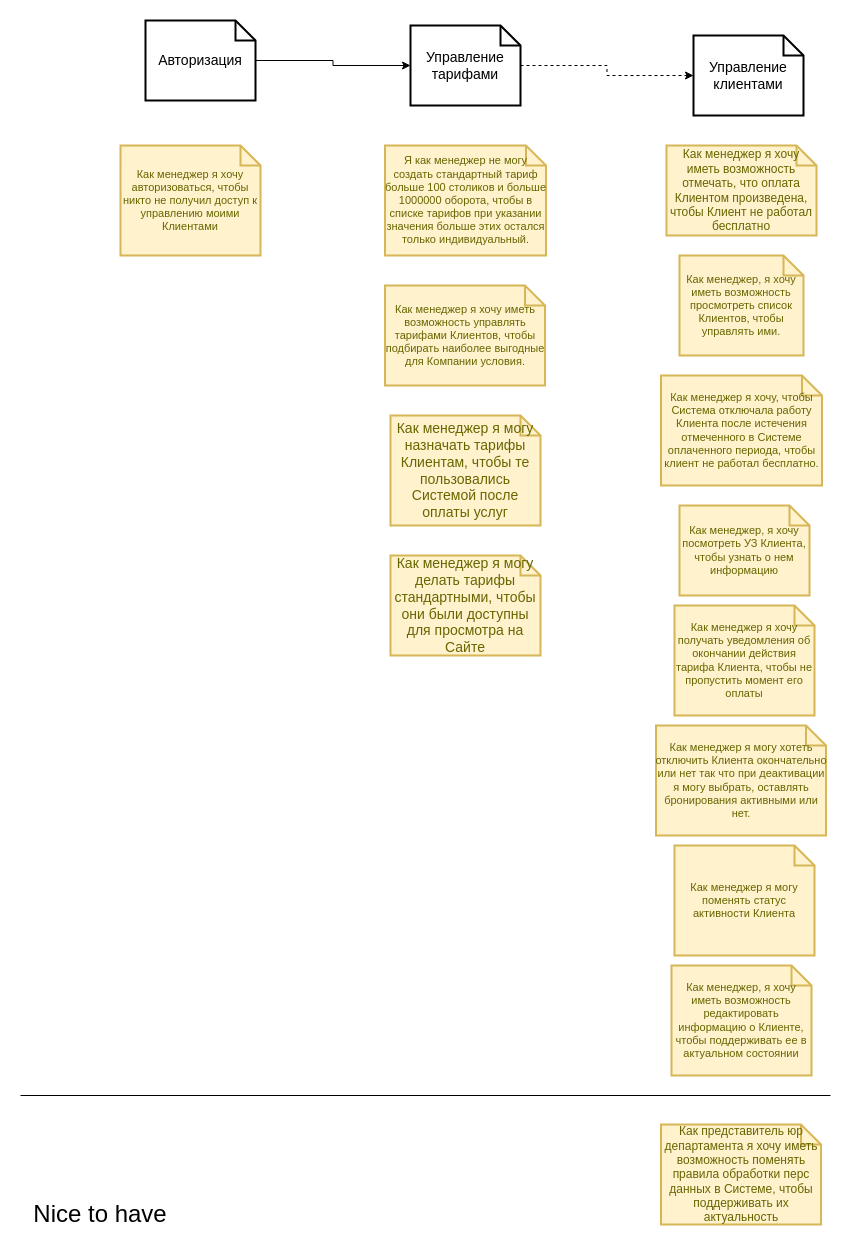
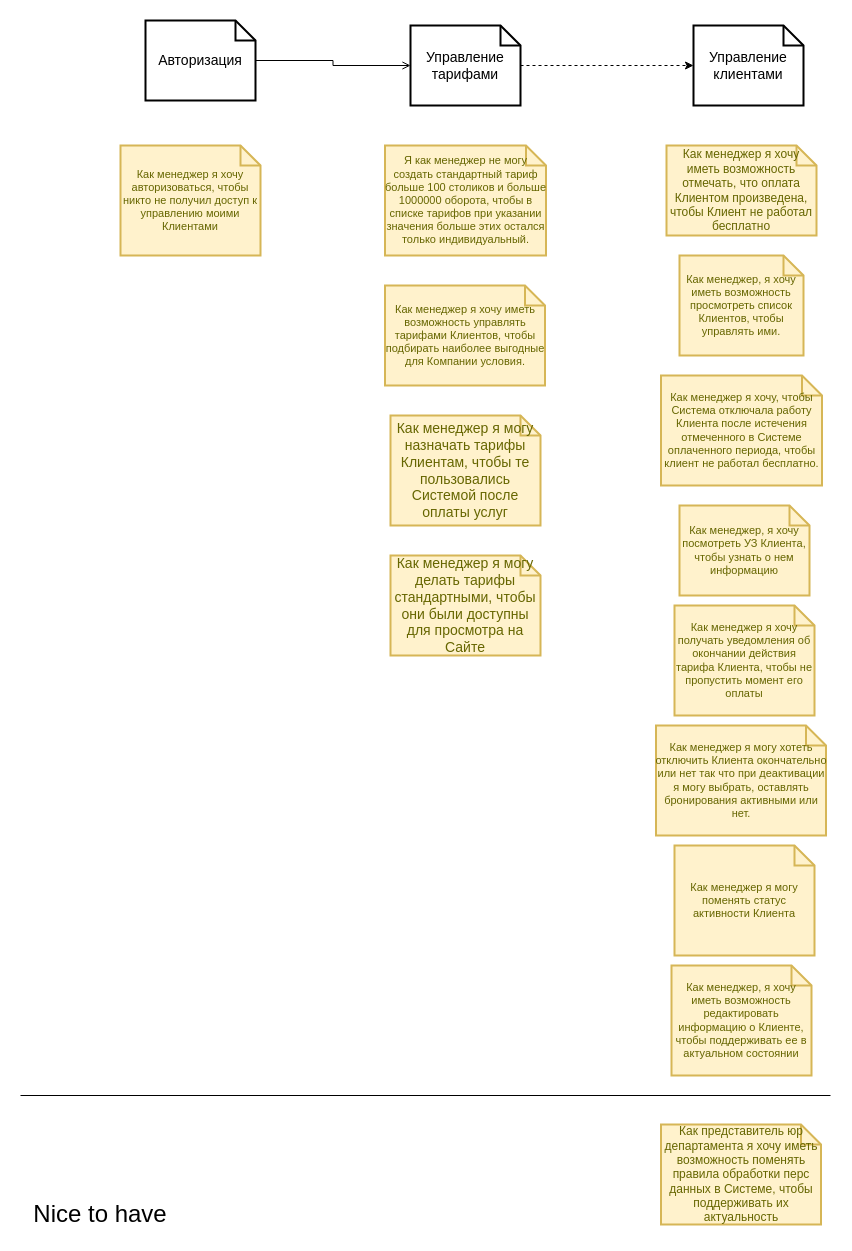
  <mxCell id="0" />
  <mxCell id="1" parent="0" />
  <mxCell id="2" value="Как менеджер я хочу иметь возможность отмечать, что оплата Клиентом произведена, чтобы Клиент не работал бесплатно" style="shape=note;strokeWidth=2;fontSize=12;size=20;whiteSpace=wrap;fillColor=#fff2cc;strokeColor=#d6b656;fontColor=#666600;spacing=0;labelBackgroundColor=none;" vertex="1" parent="1"><mxGeometry x="666" y="145" width="150" height="90" as="geometry" /></mxCell>
  <mxCell id="3" value="Я как менеджер не могу создать стандартный тариф больше 100 столиков и больше 1000000 оборота, чтобы в списке тарифов при указании значения больше этих остался только индивидуальный." style="shape=note;strokeWidth=2;fontSize=11;size=20;fillColor=#fff2cc;strokeColor=#d6b656;fontColor=#666600;spacing=0;labelBackgroundColor=none;whiteSpace=wrap;" vertex="1" parent="1"><mxGeometry x="384.5" y="145" width="161" height="110" as="geometry" /></mxCell>
  <mxCell id="4" value="Как представитель юр департамента я хочу иметь возможность поменять правила обработки перс данных в Системе, чтобы поддерживать их актуальность" style="shape=note;strokeWidth=2;fontSize=12;size=20;whiteSpace=wrap;fillColor=#fff2cc;strokeColor=#d6b656;fontColor=#666600;" vertex="1" parent="1"><mxGeometry x="660.5" y="1124" width="160" height="100" as="geometry" /></mxCell>
  <mxCell id="5" value="Как менеджер я хочу иметь возможность управлять тарифами Клиентов, чтобы подбирать наиболее выгодные для Компании условия." style="shape=note;strokeWidth=2;fontSize=11;size=20;fillColor=#fff2cc;strokeColor=#d6b656;fontColor=#666600;spacing=0;labelBackgroundColor=none;whiteSpace=wrap;" vertex="1" parent="1"><mxGeometry x="384.5" y="285" width="160" height="100" as="geometry" /></mxCell>
  <mxCell id="6" value="Как менеджер я хочу получать уведомления об окончании действия тарифа Клиента, чтобы не пропустить момент его оплаты" style="shape=note;strokeWidth=2;fontSize=11;size=20;fillColor=#fff2cc;strokeColor=#d6b656;fontColor=#666600;spacing=0;labelBackgroundColor=none;whiteSpace=wrap;" vertex="1" parent="1"><mxGeometry x="674" y="605" width="140" height="110" as="geometry" /></mxCell>
  <mxCell id="7" value="Как менеджер я хочу, чтобы Система отключала работу Клиента после истечения отмеченного в Системе оплаченного периода, чтобы клиент не работал бесплатно." style="shape=note;strokeWidth=2;fontSize=11;size=20;fillColor=#fff2cc;strokeColor=#d6b656;fontColor=#666600;spacing=0;labelBackgroundColor=none;whiteSpace=wrap;" vertex="1" parent="1"><mxGeometry x="660.5" y="375" width="161" height="110" as="geometry" /></mxCell>
  <mxCell id="8" value="Как менеджер, я хочу иметь возможность просмотреть список Клиентов, чтобы управлять ими." style="shape=note;strokeWidth=2;fontSize=11;size=20;fillColor=#fff2cc;strokeColor=#d6b656;fontColor=#666600;spacing=0;labelBackgroundColor=none;whiteSpace=wrap;" vertex="1" parent="1"><mxGeometry x="679" y="255" width="124" height="100" as="geometry" /></mxCell>
  <mxCell id="9" value="Как менеджер, я хочу посмотреть УЗ Клиента, чтобы узнать о нем информацию" style="shape=note;strokeWidth=2;fontSize=11;size=20;fillColor=#fff2cc;strokeColor=#d6b656;fontColor=#666600;spacing=0;labelBackgroundColor=none;whiteSpace=wrap;" vertex="1" parent="1"><mxGeometry x="679" y="505" width="130" height="90" as="geometry" /></mxCell>
  <mxCell id="10" value="Как менеджер, я хочу иметь возможность редактировать информацию о Клиенте, чтобы поддерживать ее в актуальном состоянии" style="shape=note;strokeWidth=2;fontSize=11;size=20;fillColor=#fff2cc;strokeColor=#d6b656;fontColor=#666600;spacing=0;labelBackgroundColor=none;whiteSpace=wrap;" vertex="1" parent="1"><mxGeometry x="671" y="965" width="140" height="110" as="geometry" /></mxCell>
  <mxCell id="11" value="Как менеджер я могу поменять статус активности Клиента" style="shape=note;strokeWidth=2;fontSize=11;size=20;fillColor=#fff2cc;strokeColor=#d6b656;fontColor=#666600;spacing=0;labelBackgroundColor=none;whiteSpace=wrap;" vertex="1" parent="1"><mxGeometry x="674" y="845" width="140" height="110" as="geometry" /></mxCell>
  <mxCell id="12" value="Как менеджер я могу хотеть отключить Клиента окончательно или нет так что при деактивации я могу выбрать, оставлять бронирования активными или нет." style="shape=note;strokeWidth=2;fontSize=11;size=20;fillColor=#fff2cc;strokeColor=#d6b656;fontColor=#666600;spacing=0;labelBackgroundColor=none;whiteSpace=wrap;" vertex="1" parent="1"><mxGeometry x="655.5" y="725" width="170" height="110" as="geometry" /></mxCell>
  <mxCell id="13" value="Как менеджер я хочу авторизоваться, чтобы никто не получил доступ к управлению моими Клиентами" style="shape=note;strokeWidth=2;fontSize=11;size=20;fillColor=#fff2cc;strokeColor=#d6b656;fontColor=#666600;spacing=0;labelBackgroundColor=none;whiteSpace=wrap;" vertex="1" parent="1"><mxGeometry x="120" y="145" width="140" height="110" as="geometry" /></mxCell>
- <mxCell id="14" value="" style="edgeStyle=orthogonalEdgeStyle;rounded=0;orthogonalLoop=1;jettySize=auto;html=1;fontSize=12;" edge="1" parent="1" source="15" target="17"><mxGeometry relative="1" as="geometry" /></mxCell>
+ <mxCell id="14" value="" style="edgeStyle=orthogonalEdgeStyle;rounded=0;orthogonalLoop=1;jettySize=auto;html=1;fontSize=12;endArrow=open;" edge="1" parent="1" source="15" target="17"><mxGeometry relative="1" as="geometry" /></mxCell>
  <mxCell id="15" value="Авторизация" style="shape=note;strokeWidth=2;fontSize=14;size=20;whiteSpace=wrap;html=1;" vertex="1" parent="1"><mxGeometry x="145" y="20" width="110.0" height="80" as="geometry" /></mxCell>
  <mxCell id="16" value="" style="edgeStyle=orthogonalEdgeStyle;rounded=0;orthogonalLoop=1;jettySize=auto;html=1;fontSize=12;dashed=1;" edge="1" parent="1" source="17" target="18"><mxGeometry relative="1" as="geometry" /></mxCell>
  <mxCell id="17" value="Управление тарифами" style="shape=note;strokeWidth=2;fontSize=14;size=20;whiteSpace=wrap;html=1;" vertex="1" parent="1"><mxGeometry x="410" y="25" width="110.0" height="80" as="geometry" /></mxCell>
- <mxCell id="18" value="Управление клиентами" style="shape=note;strokeWidth=2;fontSize=14;size=20;whiteSpace=wrap;html=1;" vertex="1" parent="1"><mxGeometry x="693" y="35" width="110.0" height="80" as="geometry" /></mxCell>
+ <mxCell id="18" value="Управление клиентами" style="shape=note;strokeWidth=2;fontSize=14;size=20;whiteSpace=wrap;html=1;" vertex="1" parent="1"><mxGeometry x="693" y="25" width="110.0" height="80" as="geometry" /></mxCell>
  <mxCell id="19" style="edgeStyle=orthogonalEdgeStyle;rounded=0;orthogonalLoop=1;jettySize=auto;html=1;exitX=0.5;exitY=1;exitDx=0;exitDy=0;exitPerimeter=0;fontSize=12;" edge="1" parent="1" source="9" target="9"><mxGeometry relative="1" as="geometry" /></mxCell>
  <mxCell id="20" value="Как менеджер я могу назначать тарифы Клиентам, чтобы те пользовались Системой после оплаты услуг" style="shape=note;strokeWidth=2;fontSize=14;size=20;whiteSpace=wrap;fillColor=#fff2cc;strokeColor=#d6b656;fontColor=#666600;" vertex="1" parent="1"><mxGeometry x="390" y="415" width="150" height="110" as="geometry" /></mxCell>
  <mxCell id="21" value="Как менеджер я могу делать тарифы стандартными, чтобы они были доступны для просмотра на Сайте" style="shape=note;strokeWidth=2;fontSize=14;size=20;whiteSpace=wrap;fillColor=#fff2cc;strokeColor=#d6b656;fontColor=#666600;" vertex="1" parent="1"><mxGeometry x="390" y="555" width="150" height="100" as="geometry" /></mxCell>
  <mxCell id="22" value="" style="endArrow=none;html=1;rounded=0;fontSize=12;" edge="1" parent="1"><mxGeometry width="50" height="50" relative="1" as="geometry"><mxPoint x="20" y="1095" as="sourcePoint" /><mxPoint x="830" y="1095" as="targetPoint" /></mxGeometry></mxCell>
  <mxCell id="23" value="Nice to have" style="text;html=1;strokeColor=none;fillColor=none;align=center;verticalAlign=middle;whiteSpace=wrap;rounded=0;labelBackgroundColor=none;fontSize=24;" vertex="1" parent="1"><mxGeometry x="30" y="1199" width="140" height="30" as="geometry" /></mxCell>
